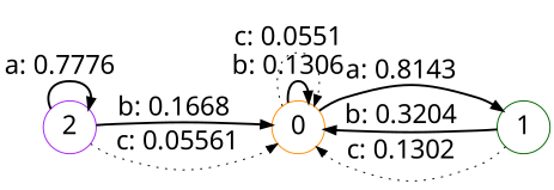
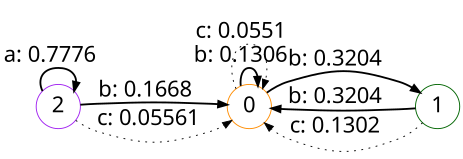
  digraph {
    fontname="Noto Sans"
    rankdir=LR
    node [fontname="Noto Sans" fontsize=24 shape=circle]
    edge [fontname="Noto Sans" fontsize=24 style=bold]
    0 [color=darkorange]
    1 [color=darkgreen]
    2 [color=purple]
    0 -> 0 [label="b: 0.1306   "]
    0 -> 0 [label="c: 0.0551   " style=dotted]
-   0 -> 1 [label="a: 0.8143   "]
+   0 -> 1 [label="b: 0.3204   "]
    1 -> 0 [label="b: 0.3204   "]
    1 -> 0 [label="c: 0.1302   " style=dotted]
    2 -> 0 [label="b: 0.1668   "]
    2 -> 0 [label="c: 0.05561  " style=dotted]
    2 -> 2 [label="a: 0.7776   "]
  }
